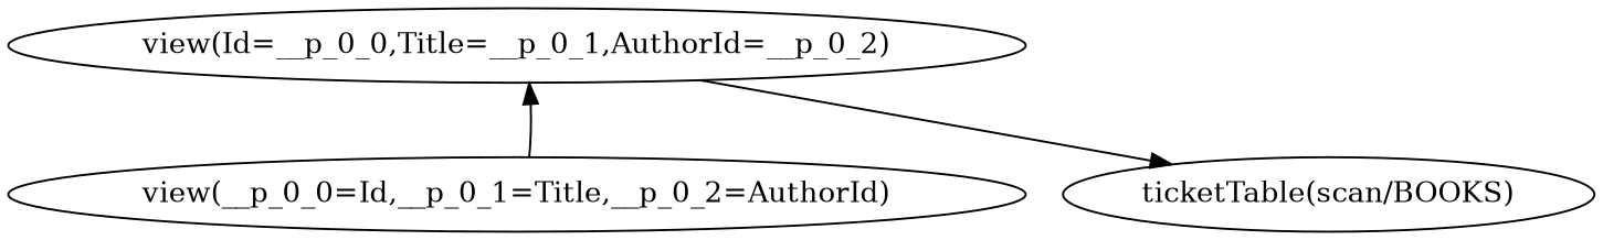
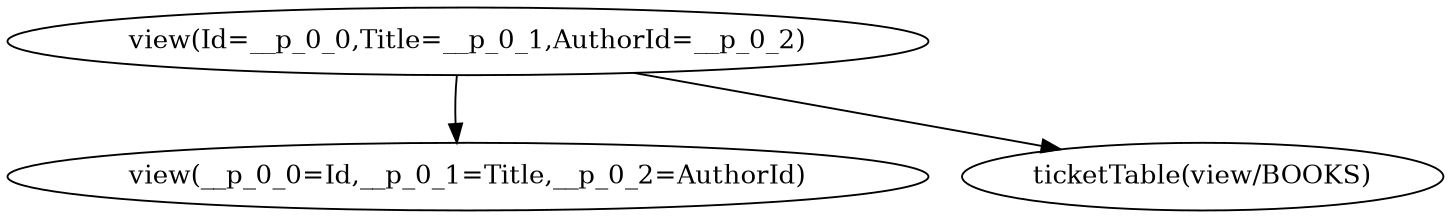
  digraph {
-   n1 [label="ticketTable(scan/BOOKS)"]
+   n1 [label="ticketTable(view/BOOKS)"]
    n2 [label="view(__p_0_0=Id,__p_0_1=Title,__p_0_2=AuthorId)"]
    n3 [label="view(Id=__p_0_0,Title=__p_0_1,AuthorId=__p_0_2)"]
    n3 -> n1
-   n2 -> n3
+   n3 -> n2
  }
